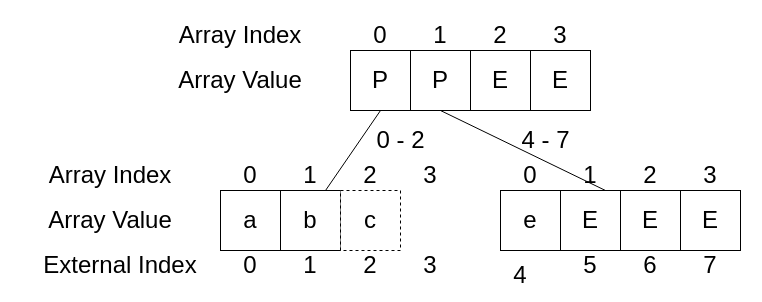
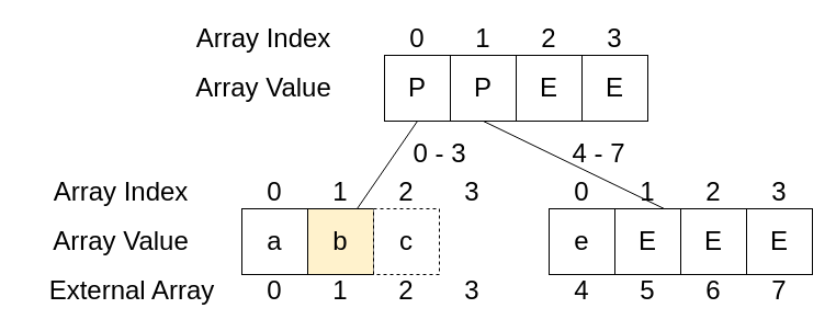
  <mxCell id="0" />
  <mxCell id="1" parent="0" />
  <mxCell id="2" value="a" style="rounded=0;whiteSpace=wrap;html=1;fontSize=24;" vertex="1" parent="1"><mxGeometry x="220" y="190" width="60" height="60" as="geometry" /></mxCell>
- <mxCell id="3" value="b" style="rounded=0;whiteSpace=wrap;html=1;fontSize=24;" vertex="1" parent="1"><mxGeometry x="280" y="190" width="60" height="60" as="geometry" /></mxCell>
+ <mxCell id="3" value="b" style="rounded=0;whiteSpace=wrap;html=1;fontSize=24;fillColor=#fff2cc;" vertex="1" parent="1"><mxGeometry x="280" y="190" width="60" height="60" as="geometry" /></mxCell>
  <mxCell id="4" value="c" style="rounded=0;whiteSpace=wrap;html=1;fontSize=24;dashed=1;" vertex="1" parent="1"><mxGeometry x="340" y="190" width="60" height="60" as="geometry" /></mxCell>
  <mxCell id="5" value="0" style="text;html=1;strokeColor=none;fillColor=none;align=center;verticalAlign=middle;whiteSpace=wrap;rounded=0;fontSize=24;" vertex="1" parent="1"><mxGeometry x="220" y="160" width="60" height="30" as="geometry" /></mxCell>
  <mxCell id="6" value="1" style="text;html=1;strokeColor=none;fillColor=none;align=center;verticalAlign=middle;whiteSpace=wrap;rounded=0;fontSize=24;" vertex="1" parent="1"><mxGeometry x="280" y="160" width="60" height="30" as="geometry" /></mxCell>
  <mxCell id="7" value="2" style="text;html=1;strokeColor=none;fillColor=none;align=center;verticalAlign=middle;whiteSpace=wrap;rounded=0;fontSize=24;" vertex="1" parent="1"><mxGeometry x="340" y="160" width="60" height="30" as="geometry" /></mxCell>
  <mxCell id="8" value="3" style="text;html=1;strokeColor=none;fillColor=none;align=center;verticalAlign=middle;whiteSpace=wrap;rounded=0;fontSize=24;" vertex="1" parent="1"><mxGeometry x="400" y="160" width="60" height="30" as="geometry" /></mxCell>
  <mxCell id="9" value="Array Index" style="text;html=1;strokeColor=none;fillColor=none;align=center;verticalAlign=middle;whiteSpace=wrap;rounded=0;fontSize=24;" vertex="1" parent="1"><mxGeometry x="20" y="160" width="180" height="30" as="geometry" /></mxCell>
  <mxCell id="10" value="Array Value" style="text;html=1;strokeColor=none;fillColor=none;align=center;verticalAlign=middle;whiteSpace=wrap;rounded=0;fontSize=24;" vertex="1" parent="1"><mxGeometry x="20" y="205" width="180" height="30" as="geometry" /></mxCell>
- <mxCell id="11" value="External Index" style="text;html=1;strokeColor=none;fillColor=none;align=center;verticalAlign=middle;whiteSpace=wrap;rounded=0;fontSize=24;" vertex="1" parent="1"><mxGeometry x="30" y="250" width="180" height="30" as="geometry" /></mxCell>
+ <mxCell id="11" value="External Array" style="text;html=1;strokeColor=none;fillColor=none;align=center;verticalAlign=middle;whiteSpace=wrap;rounded=0;fontSize=24;" vertex="1" parent="1"><mxGeometry x="30" y="250" width="180" height="30" as="geometry" /></mxCell>
  <mxCell id="12" value="0" style="text;html=1;strokeColor=none;fillColor=none;align=center;verticalAlign=middle;whiteSpace=wrap;rounded=0;fontSize=24;" vertex="1" parent="1"><mxGeometry x="220" y="250" width="60" height="30" as="geometry" /></mxCell>
  <mxCell id="13" value="1" style="text;html=1;strokeColor=none;fillColor=none;align=center;verticalAlign=middle;whiteSpace=wrap;rounded=0;fontSize=24;" vertex="1" parent="1"><mxGeometry x="280" y="250" width="60" height="30" as="geometry" /></mxCell>
  <mxCell id="14" value="2" style="text;html=1;strokeColor=none;fillColor=none;align=center;verticalAlign=middle;whiteSpace=wrap;rounded=0;fontSize=24;" vertex="1" parent="1"><mxGeometry x="340" y="250" width="60" height="30" as="geometry" /></mxCell>
  <mxCell id="15" value="3" style="text;html=1;strokeColor=none;fillColor=none;align=center;verticalAlign=middle;whiteSpace=wrap;rounded=0;fontSize=24;" vertex="1" parent="1"><mxGeometry x="400" y="250" width="60" height="30" as="geometry" /></mxCell>
  <mxCell id="16" value="P" style="rounded=0;whiteSpace=wrap;html=1;fontSize=24;" vertex="1" parent="1"><mxGeometry x="350" y="50" width="60" height="60" as="geometry" /></mxCell>
  <mxCell id="17" value="P" style="rounded=0;whiteSpace=wrap;html=1;fontSize=24;" vertex="1" parent="1"><mxGeometry x="410" y="50" width="60" height="60" as="geometry" /></mxCell>
  <mxCell id="18" value="E" style="rounded=0;whiteSpace=wrap;html=1;fontSize=24;" vertex="1" parent="1"><mxGeometry x="470" y="50" width="60" height="60" as="geometry" /></mxCell>
  <mxCell id="19" value="E" style="rounded=0;whiteSpace=wrap;html=1;fontSize=24;" vertex="1" parent="1"><mxGeometry x="530" y="50" width="60" height="60" as="geometry" /></mxCell>
  <mxCell id="20" value="0" style="text;html=1;strokeColor=none;fillColor=none;align=center;verticalAlign=middle;whiteSpace=wrap;rounded=0;fontSize=24;" vertex="1" parent="1"><mxGeometry x="350" y="20" width="60" height="30" as="geometry" /></mxCell>
  <mxCell id="21" value="1" style="text;html=1;strokeColor=none;fillColor=none;align=center;verticalAlign=middle;whiteSpace=wrap;rounded=0;fontSize=24;" vertex="1" parent="1"><mxGeometry x="410" y="20" width="60" height="30" as="geometry" /></mxCell>
  <mxCell id="22" value="2" style="text;html=1;strokeColor=none;fillColor=none;align=center;verticalAlign=middle;whiteSpace=wrap;rounded=0;fontSize=24;" vertex="1" parent="1"><mxGeometry x="470" y="20" width="60" height="30" as="geometry" /></mxCell>
  <mxCell id="23" value="3" style="text;html=1;strokeColor=none;fillColor=none;align=center;verticalAlign=middle;whiteSpace=wrap;rounded=0;fontSize=24;" vertex="1" parent="1"><mxGeometry x="530" y="20" width="60" height="30" as="geometry" /></mxCell>
  <mxCell id="24" value="Array Index" style="text;html=1;strokeColor=none;fillColor=none;align=center;verticalAlign=middle;whiteSpace=wrap;rounded=0;fontSize=24;" vertex="1" parent="1"><mxGeometry x="150" y="20" width="180" height="30" as="geometry" /></mxCell>
  <mxCell id="25" value="Array Value" style="text;html=1;strokeColor=none;fillColor=none;align=center;verticalAlign=middle;whiteSpace=wrap;rounded=0;fontSize=24;" vertex="1" parent="1"><mxGeometry x="150" y="65" width="180" height="30" as="geometry" /></mxCell>
  <mxCell id="26" value="e" style="rounded=0;whiteSpace=wrap;html=1;fontSize=24;" vertex="1" parent="1"><mxGeometry x="500" y="190" width="60" height="60" as="geometry" /></mxCell>
  <mxCell id="27" value="E" style="rounded=0;whiteSpace=wrap;html=1;fontSize=24;" vertex="1" parent="1"><mxGeometry x="560" y="190" width="60" height="60" as="geometry" /></mxCell>
  <mxCell id="28" value="E" style="rounded=0;whiteSpace=wrap;html=1;fontSize=24;" vertex="1" parent="1"><mxGeometry x="620" y="190" width="60" height="60" as="geometry" /></mxCell>
  <mxCell id="29" value="E" style="rounded=0;whiteSpace=wrap;html=1;fontSize=24;" vertex="1" parent="1"><mxGeometry x="680" y="190" width="60" height="60" as="geometry" /></mxCell>
  <mxCell id="30" value="0" style="text;html=1;strokeColor=none;fillColor=none;align=center;verticalAlign=middle;whiteSpace=wrap;rounded=0;fontSize=24;" vertex="1" parent="1"><mxGeometry x="500" y="160" width="60" height="30" as="geometry" /></mxCell>
  <mxCell id="31" value="1" style="text;html=1;strokeColor=none;fillColor=none;align=center;verticalAlign=middle;whiteSpace=wrap;rounded=0;fontSize=24;" vertex="1" parent="1"><mxGeometry x="560" y="160" width="60" height="30" as="geometry" /></mxCell>
  <mxCell id="32" value="2" style="text;html=1;strokeColor=none;fillColor=none;align=center;verticalAlign=middle;whiteSpace=wrap;rounded=0;fontSize=24;" vertex="1" parent="1"><mxGeometry x="620" y="160" width="60" height="30" as="geometry" /></mxCell>
  <mxCell id="33" value="3" style="text;html=1;strokeColor=none;fillColor=none;align=center;verticalAlign=middle;whiteSpace=wrap;rounded=0;fontSize=24;" vertex="1" parent="1"><mxGeometry x="680" y="160" width="60" height="30" as="geometry" /></mxCell>
- <mxCell id="34" value="4" style="text;html=1;strokeColor=none;fillColor=none;align=center;verticalAlign=middle;whiteSpace=wrap;rounded=0;fontSize=24;" vertex="1" parent="1"><mxGeometry x="490" y="260" width="60" height="30" as="geometry" /></mxCell>
+ <mxCell id="34" value="4" style="text;html=1;strokeColor=none;fillColor=none;align=center;verticalAlign=middle;whiteSpace=wrap;rounded=0;fontSize=24;" vertex="1" parent="1"><mxGeometry x="500" y="250" width="60" height="30" as="geometry" /></mxCell>
  <mxCell id="35" value="5" style="text;html=1;strokeColor=none;fillColor=none;align=center;verticalAlign=middle;whiteSpace=wrap;rounded=0;fontSize=24;" vertex="1" parent="1"><mxGeometry x="560" y="250" width="60" height="30" as="geometry" /></mxCell>
  <mxCell id="36" value="6" style="text;html=1;strokeColor=none;fillColor=none;align=center;verticalAlign=middle;whiteSpace=wrap;rounded=0;fontSize=24;" vertex="1" parent="1"><mxGeometry x="620" y="250" width="60" height="30" as="geometry" /></mxCell>
  <mxCell id="37" value="7" style="text;html=1;strokeColor=none;fillColor=none;align=center;verticalAlign=middle;whiteSpace=wrap;rounded=0;fontSize=24;" vertex="1" parent="1"><mxGeometry x="680" y="250" width="60" height="30" as="geometry" /></mxCell>
  <mxCell id="38" value="" style="endArrow=none;html=1;rounded=0;fontSize=24;exitX=0.75;exitY=1;exitDx=0;exitDy=0;entryX=0.5;entryY=1;entryDx=0;entryDy=0;" edge="1" parent="1" source="6" target="16"><mxGeometry width="50" height="50" relative="1" as="geometry"><mxPoint x="240" y="130" as="sourcePoint" /><mxPoint x="290" y="80" as="targetPoint" /></mxGeometry></mxCell>
  <mxCell id="39" value="" style="endArrow=none;html=1;rounded=0;fontSize=24;exitX=0.75;exitY=1;exitDx=0;exitDy=0;entryX=0.5;entryY=1;entryDx=0;entryDy=0;" edge="1" parent="1" source="31" target="17"><mxGeometry width="50" height="50" relative="1" as="geometry"><mxPoint x="335" y="200" as="sourcePoint" /><mxPoint x="390" y="120" as="targetPoint" /></mxGeometry></mxCell>
- <mxCell id="40" value="0 - 2" style="text;html=1;align=center;verticalAlign=middle;resizable=0;points=[];autosize=1;strokeColor=none;fillColor=none;fontSize=24;" vertex="1" parent="1"><mxGeometry x="370" y="125" width="60" height="30" as="geometry" /></mxCell>
+ <mxCell id="40" value="0 - 3" style="text;html=1;align=center;verticalAlign=middle;resizable=0;points=[];autosize=1;strokeColor=none;fillColor=none;fontSize=24;" vertex="1" parent="1"><mxGeometry x="370" y="125" width="60" height="30" as="geometry" /></mxCell>
  <mxCell id="41" value="4 - 7" style="text;html=1;align=center;verticalAlign=middle;resizable=0;points=[];autosize=1;strokeColor=none;fillColor=none;fontSize=24;" vertex="1" parent="1"><mxGeometry x="515" y="125" width="60" height="30" as="geometry" /></mxCell>
